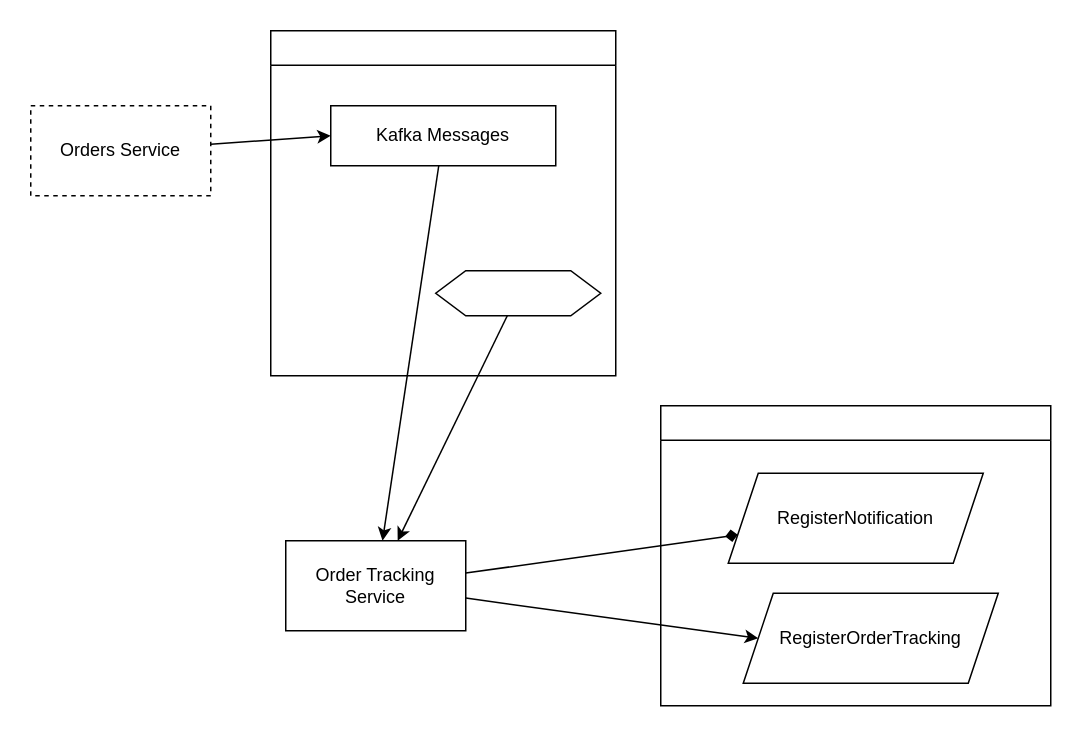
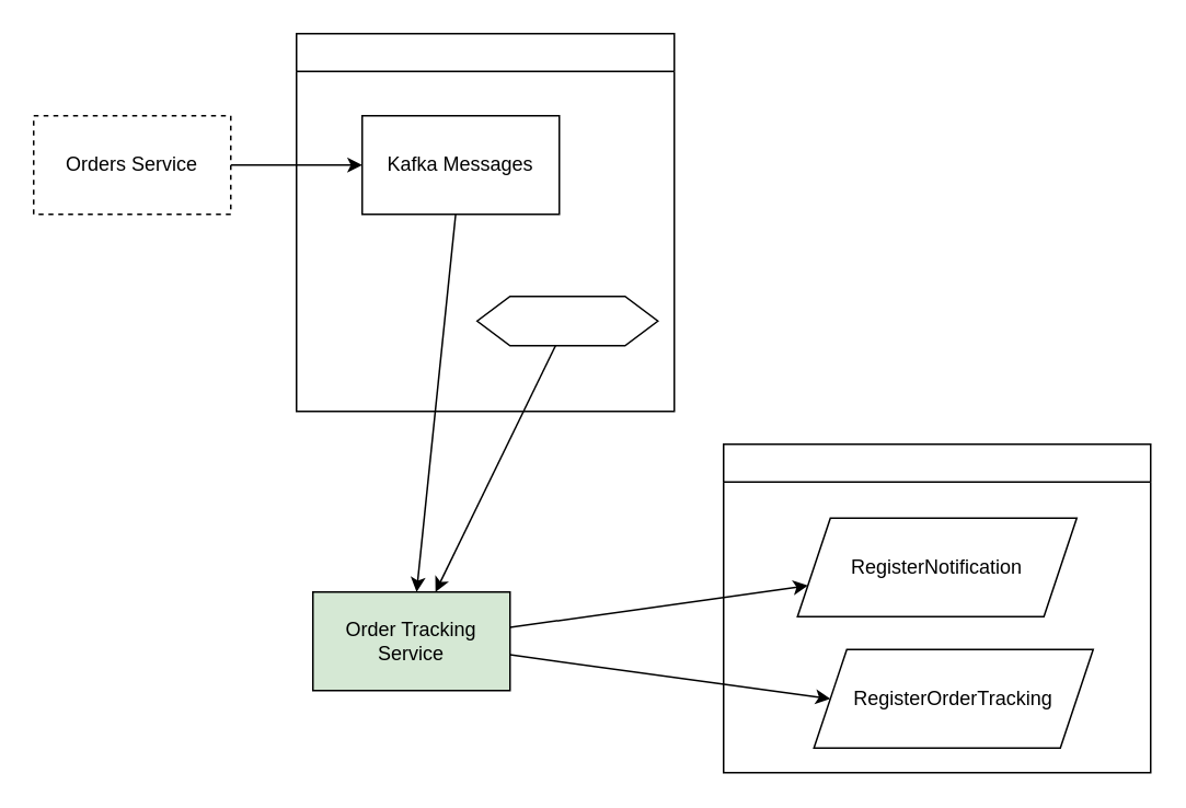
  <mxCell id="0" />
  <mxCell id="1" parent="0" />
  <mxCell id="2" value="" style="edgeStyle=none;html=1;fontColor=#1A1A1A;" edge="1" parent="1" source="13" target="7"><mxGeometry relative="1" as="geometry" /></mxCell>
  <mxCell id="3" style="edgeStyle=none;html=1;entryX=0;entryY=0.5;entryDx=0;entryDy=0;fontColor=#1A1A1A;" edge="1" parent="1" source="4" target="13"><mxGeometry relative="1" as="geometry" /></mxCell>
  <mxCell id="4" value="Orders Service" style="whiteSpace=wrap;html=1;rounded=0;dashed=1;" parent="1" vertex="1"><mxGeometry x="20" y="70" width="120" height="60" as="geometry" /></mxCell>
- <mxCell id="5" value="" style="edgeStyle=none;html=1;fontColor=#1A1A1A;endArrow=diamond;" edge="1" parent="1" source="7" target="10"><mxGeometry relative="1" as="geometry" /></mxCell>
+ <mxCell id="5" value="" style="edgeStyle=none;html=1;fontColor=#1A1A1A;" edge="1" parent="1" source="7" target="10"><mxGeometry relative="1" as="geometry" /></mxCell>
  <mxCell id="6" style="edgeStyle=none;html=1;entryX=0;entryY=0.5;entryDx=0;entryDy=0;fontColor=#FFFFFF;" edge="1" parent="1" source="7" target="11"><mxGeometry relative="1" as="geometry" /></mxCell>
- <mxCell id="7" value="Order Tracking Service" style="whiteSpace=wrap;html=1;rounded=0;" vertex="1" parent="1"><mxGeometry x="190" y="360" width="120" height="60" as="geometry" /></mxCell>
+ <mxCell id="7" value="Order Tracking Service" style="whiteSpace=wrap;html=1;rounded=0;fillColor=#d5e8d4;" vertex="1" parent="1"><mxGeometry x="190" y="360" width="120" height="60" as="geometry" /></mxCell>
  <mxCell id="8" style="edgeStyle=none;html=1;fontColor=#FFFFFF;" edge="1" parent="1" source="14" target="7"><mxGeometry relative="1" as="geometry" /></mxCell>
  <mxCell id="9" value="Use Cases / Services" style="swimlane;fontColor=#FFFFFF;gradientColor=none;" vertex="1" parent="1"><mxGeometry x="440" y="270" width="260" height="200" as="geometry" /></mxCell>
  <mxCell id="10" value="RegisterNotification" style="shape=parallelogram;perimeter=parallelogramPerimeter;whiteSpace=wrap;html=1;fixedSize=1;rounded=0;" vertex="1" parent="9"><mxGeometry x="45" y="45" width="170" height="60" as="geometry" /></mxCell>
  <mxCell id="11" value="RegisterOrderTracking" style="shape=parallelogram;perimeter=parallelogramPerimeter;whiteSpace=wrap;html=1;fixedSize=1;rounded=0;" vertex="1" parent="9"><mxGeometry x="55" y="125" width="170" height="60" as="geometry" /></mxCell>
  <mxCell id="12" value="" style="group" vertex="1" connectable="0" parent="1"><mxGeometry x="180" y="20" width="230" height="230" as="geometry" /></mxCell>
- <mxCell id="13" value="&lt;font&gt;Kafka Messages&lt;/font&gt;" style="rounded=0;whiteSpace=wrap;html=1;" parent="12" vertex="1"><mxGeometry x="40" y="50" width="150" height="40" as="geometry" /></mxCell>
+ <mxCell id="13" value="&lt;font&gt;Kafka Messages&lt;/font&gt;" style="rounded=0;whiteSpace=wrap;html=1;" parent="12" vertex="1"><mxGeometry x="40" y="50" width="120" height="60" as="geometry" /></mxCell>
  <mxCell id="14" value="&lt;font color=&quot;#ffffff&quot;&gt;RegisterOrder&lt;/font&gt;" style="shape=hexagon;perimeter=hexagonPerimeter2;whiteSpace=wrap;html=1;fixedSize=1;fontColor=#1A1A1A;gradientColor=none;" vertex="1" parent="12"><mxGeometry x="110" y="160" width="110" height="30" as="geometry" /></mxCell>
- <mxCell id="15" value="Orders Broker" style="swimlane;fontColor=#FFFFFF;gradientColor=none;" vertex="1" parent="12"><mxGeometry width="230" height="230" as="geometry" /></mxCell>
+ <mxCell id="15" value="Message Broker" style="swimlane;fontColor=#FFFFFF;gradientColor=none;" vertex="1" parent="12"><mxGeometry width="230" height="230" as="geometry" /></mxCell>
